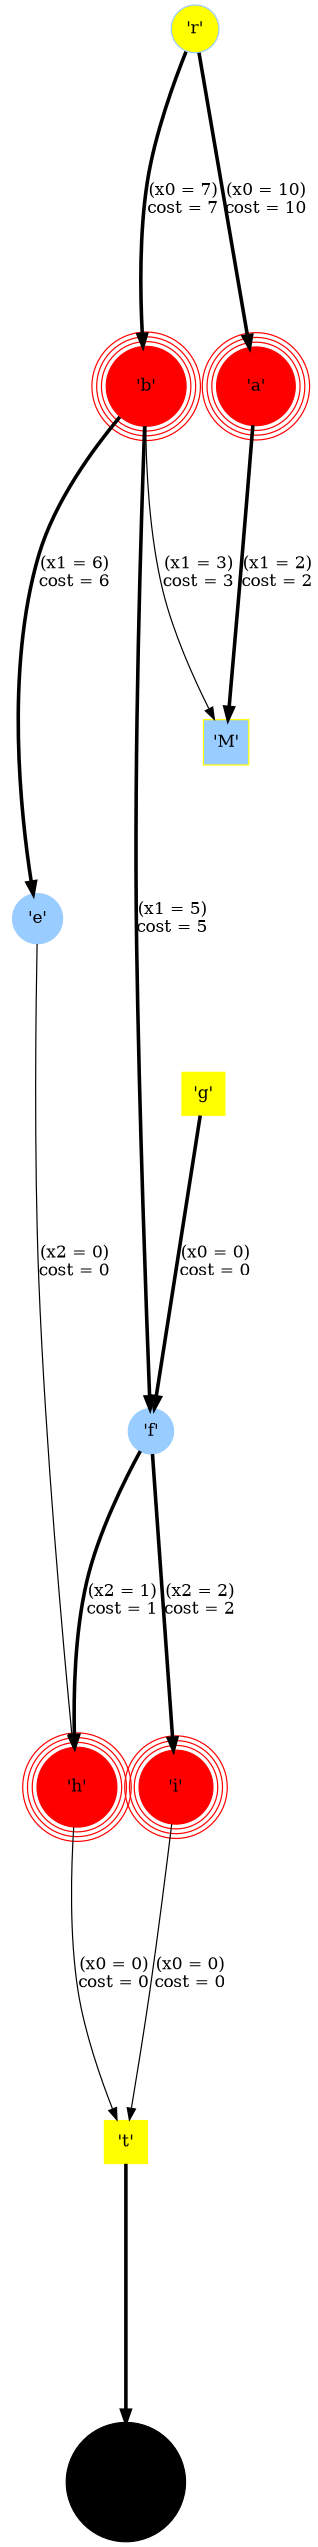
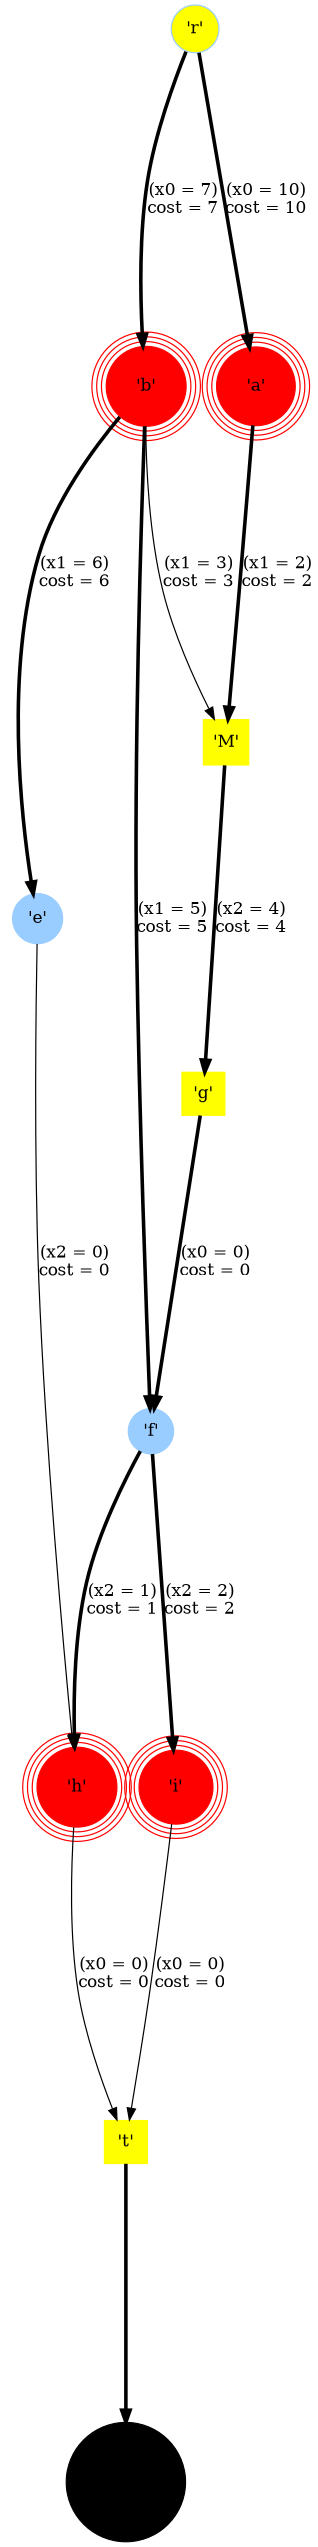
  digraph {
    ranksep=3
    node [color=red group=0 peripheries=1 shape=circle style=filled]
    edge [penwidth=3]
    n1 [color="#99ccff" fillcolor=yellow group=root label="'r'"]
    n2 [label="'a'" peripheries=4]
    n3 [label="'b'" peripheries=4]
-   n4 [color=yellow group=1 label="'M'" shape=square fillcolor="#99ccff"]
+   n4 [color=yellow group=1 label="'M'" shape=square]
    n5 [color="#99ccff" group=1 label="'e'"]
    n6 [color="#99ccff" group=1 label="'f'"]
    n7 [color=yellow group=2 label="'g'" shape=square]
    n8 [group=2 label="'h'" peripheries=4]
    n9 [group=2 label="'i'" peripheries=4]
    n10 [color=yellow label="'t'" shape=square]
    terminal [color=black group=terminal peripheries=""]
    n1 -> n2 [label="(x0 = 10)\ncost = 10"]
    n1 -> n3 [label="(x0 = 7)\ncost = 7"]
    n2 -> n4 [label="(x1 = 2)\ncost = 2"]
    n3 -> n4 [label="(x1 = 3)\ncost = 3" penwidth=1]
    n3 -> n5 [label="(x1 = 6)\ncost = 6"]
    n3 -> n6 [label="(x1 = 5)\ncost = 5"]
+   n4 -> n7 [label="(x2 = 4)\ncost = 4"]
    n5 -> n8 [label="(x2 = 0)\ncost = 0" penwidth=1]
    n6 -> n8 [label="(x2 = 1)\ncost = 1"]
    n6 -> n9 [label="(x2 = 2)\ncost = 2"]
    n7 -> n6 [label="(x0 = 0)\ncost = 0"]
    n8 -> n10 [label="(x0 = 0)\ncost = 0" penwidth=1]
    n9 -> n10 [label="(x0 = 0)\ncost = 0" penwidth=1]
    n10 -> terminal
  }
